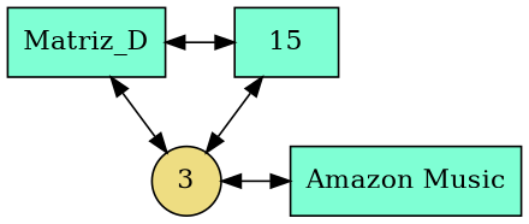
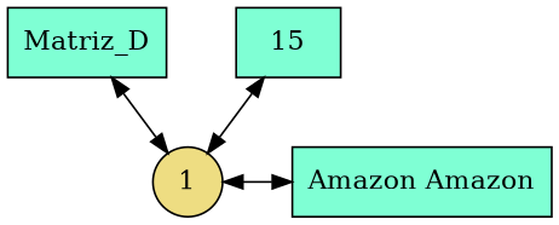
  digraph {
    nodesep=0.5
    rankdir=BT
    node [fillcolor=aquamarine shape=rectangle style=filled]
    edge [dir=both]
    n1 [label=Matriz_D]
    n2 [label=15]
-   n3 [label="Amazon Music"]
-   n4 [fillcolor=lightgoldenrod label=3 shape=circle]
+   n3 [label="Amazon Amazon"]
+   n4 [fillcolor=lightgoldenrod label=1 shape=circle]
    subgraph sub_1 {
      rank=same
      n1
      n2
    }
    subgraph sub_2 {
      rank=same
      n3
      n4
    }
    subgraph sub_3 {
      rank=same
      n1
      n2
    }
-   n1 -> n2
    n3 -> n4 [constraint=false]
    n4 -> n1
    n4 -> n2
  }
